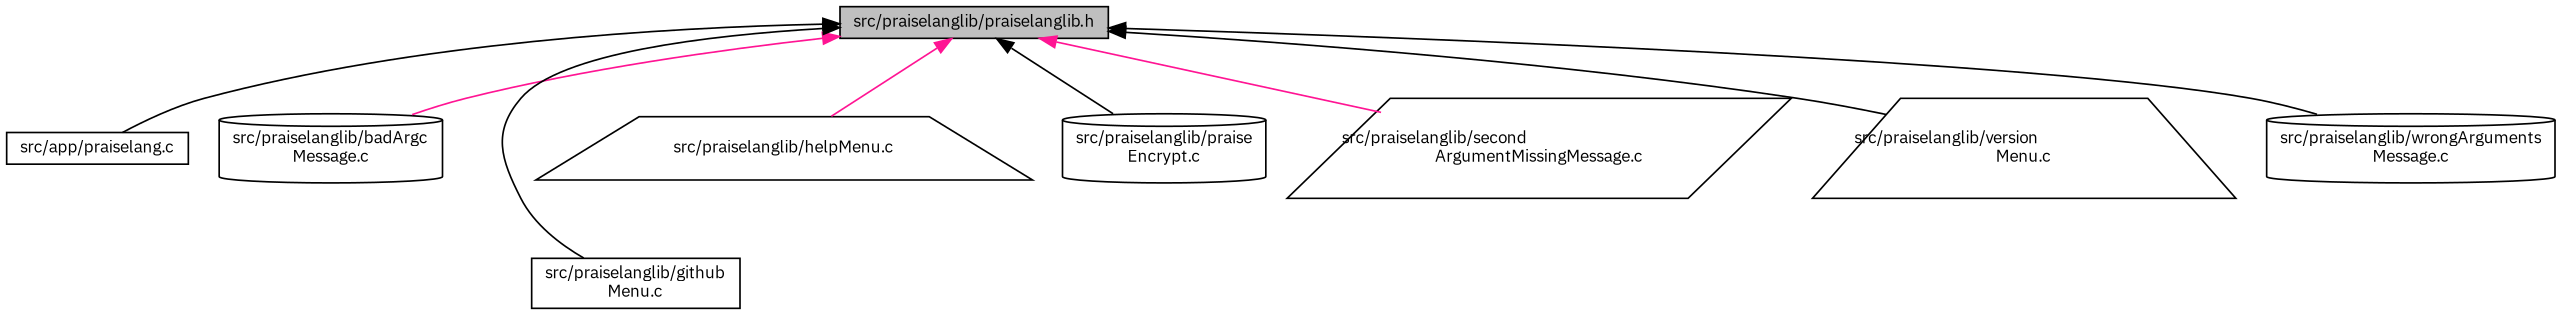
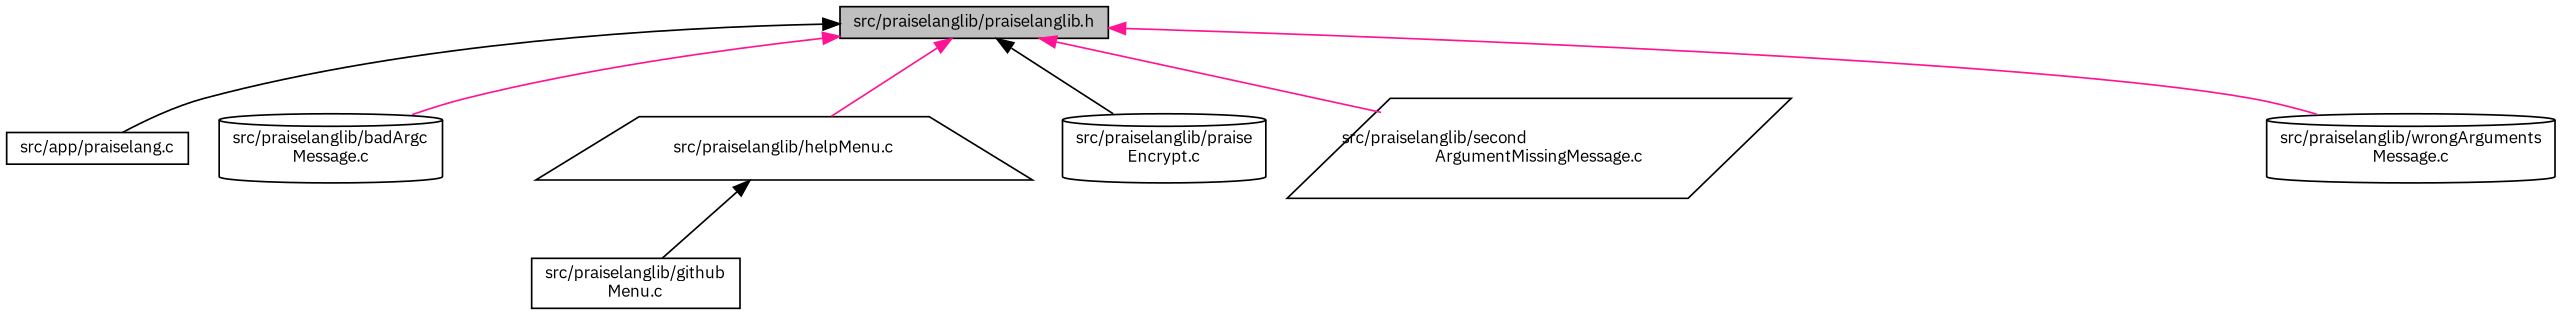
  digraph {
    fontname="IBM Plex Sans"
    node [color=black fillcolor=white fontname="IBM Plex Sans" fontsize=10 shape=box style=filled]
    edge [color=black dir=back fontname="IBM Plex Sans" fontsize=10 labelfontname=Helvetica labelfontsize=10 style=solid]
    n1 [fillcolor=grey75 fontcolor=black height=0.2 label="src/praiselanglib/praiselanglib.h" width=0.4]
    n2 [height=0.2 label="src/app/praiselang.c" width=0.4]
    n3 [height=0.2 label="src/praiselanglib/badArgc\lMessage.c" shape=cylinder width=0.4]
    n4 [height=0.2 label="src/praiselanglib/github\lMenu.c" width=0.4]
    n5 [height=0.2 label="src/praiselanglib/helpMenu.c" shape=trapezium width=0.4]
    n6 [height=0.2 label="src/praiselanglib/praise\lEncrypt.c" shape=cylinder width=0.4]
    n7 [height=0.2 label="src/praiselanglib/second\lArgumentMissingMessage.c" shape=parallelogram width=0.4]
-   n8 [height=0.2 label="src/praiselanglib/version\lMenu.c" shape=trapezium width=0.4]
    n9 [height=0.2 label="src/praiselanglib/wrongArguments\lMessage.c" shape=cylinder width=0.4]
    n1 -> n2
    n1 -> n3 [color=deeppink]
-   n1 -> n4
+   n5 -> n4
    n1 -> n5 [color=deeppink]
    n1 -> n6
    n1 -> n7 [color=deeppink]
-   n1 -> n8
-   n1 -> n9
+   n1 -> n9 [color=deeppink]
  }
